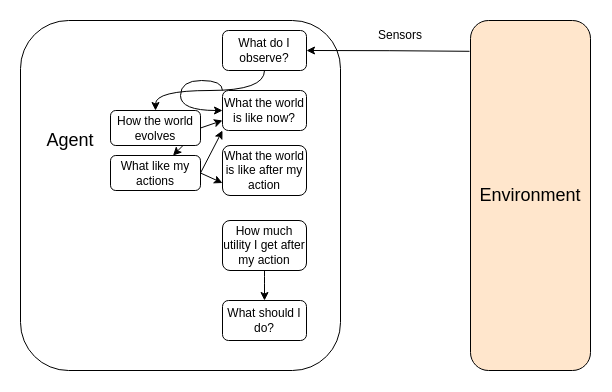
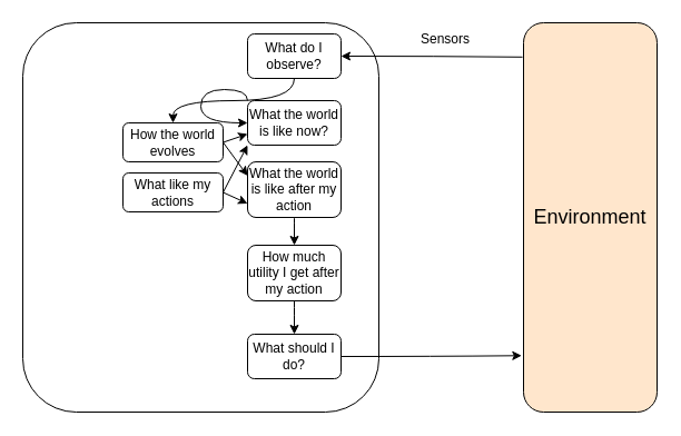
  <mxCell id="0" />
  <mxCell id="1" parent="0" />
  <mxCell id="2" value="&lt;font style=&quot;font-size: 18px;&quot;&gt;Environment&lt;/font&gt;" style="rounded=1;whiteSpace=wrap;html=1;fillColor=#ffe6cc;" parent="1" vertex="1"><mxGeometry x="470" y="20" width="120" height="350" as="geometry" /></mxCell>
  <mxCell id="3" value="" style="rounded=1;whiteSpace=wrap;html=1;" parent="1" vertex="1"><mxGeometry x="20" y="20" width="320" height="350" as="geometry" /></mxCell>
  <mxCell id="4" value="Sensors" style="text;html=1;align=center;verticalAlign=middle;whiteSpace=wrap;rounded=1;" parent="1" vertex="1"><mxGeometry x="370" y="20" width="60" height="30" as="geometry" /></mxCell>
- <mxCell id="5" value="&lt;font style=&quot;font-size: 18px;&quot;&gt;Agent&lt;/font&gt;" style="text;html=1;align=center;verticalAlign=middle;whiteSpace=wrap;rounded=1;" parent="1" vertex="1"><mxGeometry x="40" y="125" width="60" height="30" as="geometry" /></mxCell>
  <mxCell id="6" value="What should I do?" style="rounded=1;whiteSpace=wrap;html=1;" parent="1" vertex="1"><mxGeometry x="222" y="300" width="84" height="40" as="geometry" /></mxCell>
  <mxCell id="7" style="edgeStyle=orthogonalEdgeStyle;curved=1;rounded=1;orthogonalLoop=1;jettySize=auto;html=1;exitX=0.5;exitY=1;exitDx=0;exitDy=0;" parent="1" source="8" target="15" edge="1"><mxGeometry relative="1" as="geometry" /></mxCell>
  <mxCell id="8" value="What do I observe?" style="rounded=1;whiteSpace=wrap;html=1;" parent="1" vertex="1"><mxGeometry x="222" y="30" width="84" height="40" as="geometry" /></mxCell>
+ <mxCell id="9" style="edgeStyle=orthogonalEdgeStyle;curved=1;rounded=1;orthogonalLoop=1;jettySize=auto;html=1;exitX=0.5;exitY=1;exitDx=0;exitDy=0;entryX=0.5;entryY=0;entryDx=0;entryDy=0;" edge="1" parent="1" source="10" target="21"><mxGeometry relative="1" as="geometry" /></mxCell>
  <mxCell id="10" value="What the world is like after my action" style="rounded=1;whiteSpace=wrap;html=1;" parent="1" vertex="1"><mxGeometry x="222" y="145" width="84" height="50" as="geometry" /></mxCell>
  <mxCell id="11" value="What the world is like now?" style="rounded=1;whiteSpace=wrap;html=1;" parent="1" vertex="1"><mxGeometry x="222" y="90" width="84" height="40" as="geometry" /></mxCell>
  <mxCell id="12" style="edgeStyle=orthogonalEdgeStyle;curved=1;rounded=1;orthogonalLoop=1;jettySize=auto;html=1;exitX=0;exitY=0;exitDx=0;exitDy=0;entryX=0;entryY=0.5;entryDx=0;entryDy=0;" parent="1" source="11" target="11" edge="1"><mxGeometry relative="1" as="geometry"><Array as="points"><mxPoint x="222" y="80" /><mxPoint x="180" y="80" /><mxPoint x="180" y="110" /></Array></mxGeometry></mxCell>
  <mxCell id="13" style="rounded=1;orthogonalLoop=1;jettySize=auto;html=1;exitX=1;exitY=0.5;exitDx=0;exitDy=0;entryX=0;entryY=0.75;entryDx=0;entryDy=0;" parent="1" source="15" target="11" edge="1"><mxGeometry relative="1" as="geometry" /></mxCell>
- <mxCell id="14" style="rounded=1;orthogonalLoop=1;jettySize=auto;html=1;exitX=1;exitY=0.5;exitDx=0;exitDy=0;" parent="1" source="15" target="18" edge="1"><mxGeometry relative="1" as="geometry" /></mxCell>
+ <mxCell id="14" style="rounded=1;orthogonalLoop=1;jettySize=auto;html=1;exitX=1;exitY=0.5;exitDx=0;exitDy=0;entryX=0;entryY=0.25;entryDx=0;entryDy=0;" parent="1" source="15" target="10" edge="1"><mxGeometry relative="1" as="geometry" /></mxCell>
  <mxCell id="15" value="How the world evolves" style="rounded=1;whiteSpace=wrap;html=1;" parent="1" vertex="1"><mxGeometry x="110" y="110" width="90" height="35" as="geometry" /></mxCell>
  <mxCell id="16" style="rounded=1;orthogonalLoop=1;jettySize=auto;html=1;exitX=1;exitY=0.5;exitDx=0;exitDy=0;entryX=0;entryY=1;entryDx=0;entryDy=0;" parent="1" source="18" target="11" edge="1"><mxGeometry relative="1" as="geometry" /></mxCell>
  <mxCell id="17" style="rounded=1;orthogonalLoop=1;jettySize=auto;html=1;exitX=1;exitY=0.5;exitDx=0;exitDy=0;entryX=0;entryY=0.75;entryDx=0;entryDy=0;" parent="1" source="18" target="10" edge="1"><mxGeometry relative="1" as="geometry" /></mxCell>
  <mxCell id="18" value="What like my actions" style="rounded=1;whiteSpace=wrap;html=1;" parent="1" vertex="1"><mxGeometry x="110" y="155" width="90" height="35" as="geometry" /></mxCell>
+ <mxCell id="19" style="edgeStyle=orthogonalEdgeStyle;curved=1;rounded=1;orthogonalLoop=1;jettySize=auto;html=1;exitX=1;exitY=0.5;exitDx=0;exitDy=0;entryX=-0.014;entryY=0.855;entryDx=0;entryDy=0;entryPerimeter=0;" edge="1" parent="1" source="6" target="2"><mxGeometry relative="1" as="geometry" /></mxCell>
  <mxCell id="20" style="edgeStyle=orthogonalEdgeStyle;curved=1;rounded=1;orthogonalLoop=1;jettySize=auto;html=1;exitX=0.5;exitY=1;exitDx=0;exitDy=0;entryX=0.5;entryY=0;entryDx=0;entryDy=0;" edge="1" parent="1" source="21" target="6"><mxGeometry relative="1" as="geometry" /></mxCell>
  <mxCell id="21" value="How much utility I get after my action" style="rounded=1;whiteSpace=wrap;html=1;" vertex="1" parent="1"><mxGeometry x="222" y="220" width="84" height="50" as="geometry" /></mxCell>
  <mxCell id="22" style="edgeStyle=orthogonalEdgeStyle;curved=1;rounded=1;orthogonalLoop=1;jettySize=auto;html=1;exitX=1;exitY=0.5;exitDx=0;exitDy=0;entryX=-0.008;entryY=0.088;entryDx=0;entryDy=0;entryPerimeter=0;startArrow=classic;startFill=1;endArrow=none;endFill=0;" edge="1" parent="1" source="8" target="2"><mxGeometry relative="1" as="geometry" /></mxCell>
